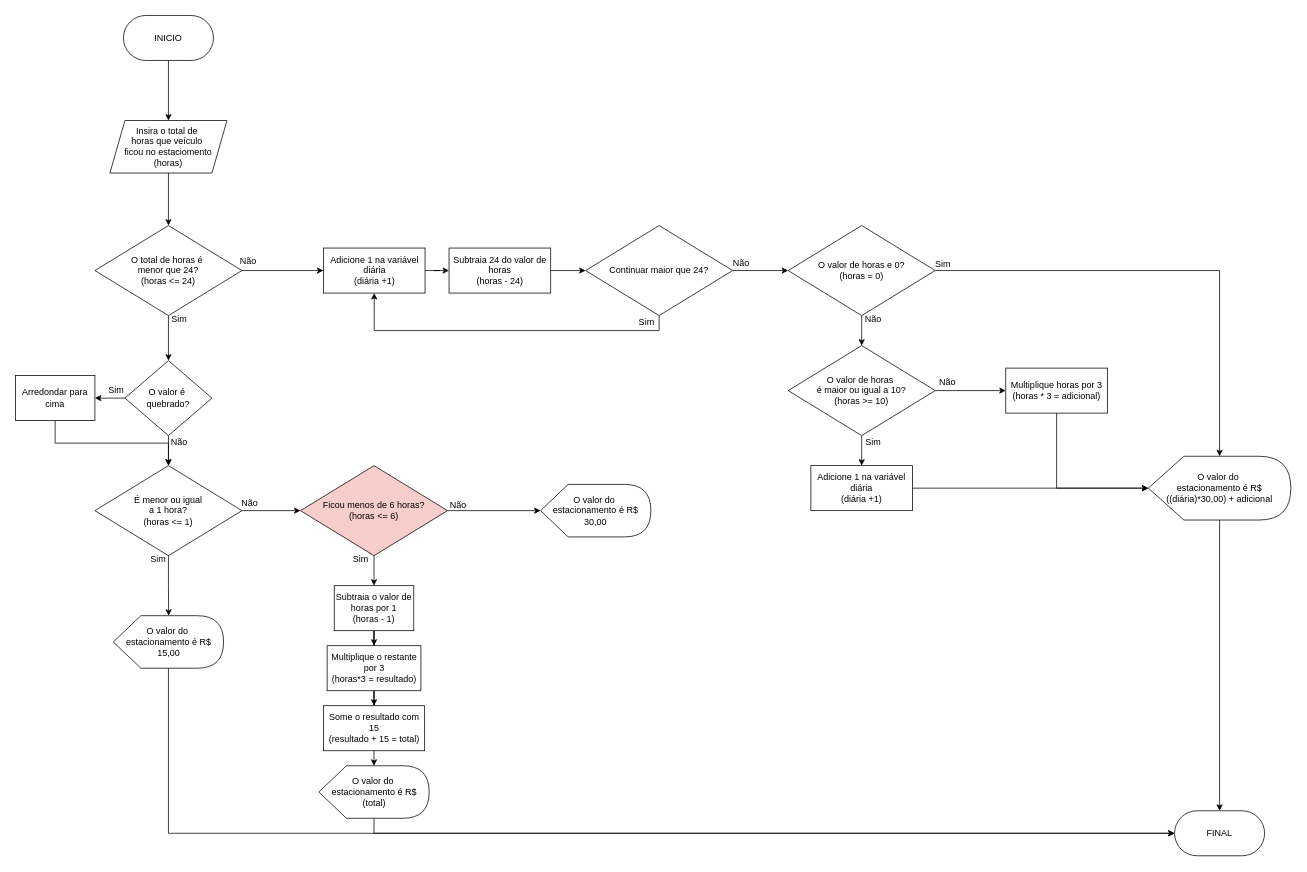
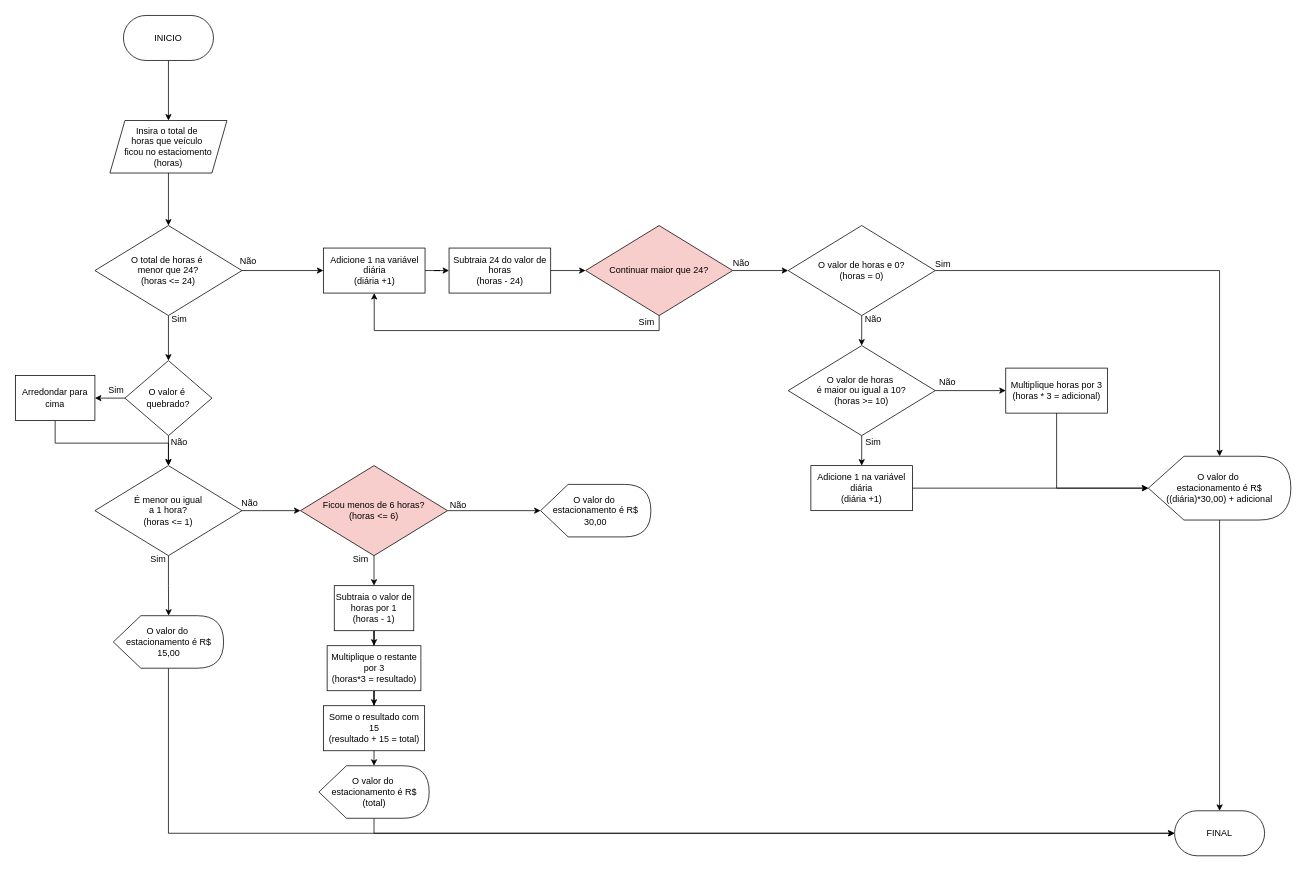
  <mxCell id="0" />
  <mxCell id="1" parent="0" />
  <mxCell id="2" style="edgeStyle=orthogonalEdgeStyle;rounded=0;orthogonalLoop=1;jettySize=auto;html=1;entryX=0.5;entryY=0;entryDx=0;entryDy=0;" edge="1" parent="1" source="3" target="6"><mxGeometry relative="1" as="geometry" /></mxCell>
  <mxCell id="3" value="INICIO" style="rounded=1;whiteSpace=wrap;html=1;arcSize=50;" vertex="1" parent="1"><mxGeometry x="164" y="20" width="120" height="60" as="geometry" /></mxCell>
  <mxCell id="4" value="FINAL" style="rounded=1;whiteSpace=wrap;html=1;arcSize=50;" vertex="1" parent="1"><mxGeometry x="1565" y="1080" width="120" height="60" as="geometry" /></mxCell>
  <mxCell id="5" style="edgeStyle=orthogonalEdgeStyle;rounded=0;orthogonalLoop=1;jettySize=auto;html=1;" edge="1" parent="1" source="6" target="37"><mxGeometry relative="1" as="geometry" /></mxCell>
  <mxCell id="6" value="Insira o total de&amp;nbsp;&lt;div&gt;horas que veículo&amp;nbsp;&lt;/div&gt;&lt;div&gt;ficou no estaciomento&lt;/div&gt;&lt;div&gt;(horas)&lt;/div&gt;" style="shape=parallelogram;perimeter=parallelogramPerimeter;whiteSpace=wrap;html=1;fixedSize=1;" vertex="1" parent="1"><mxGeometry x="146" y="160" width="156" height="70" as="geometry" /></mxCell>
  <mxCell id="7" style="edgeStyle=orthogonalEdgeStyle;rounded=0;orthogonalLoop=1;jettySize=auto;html=1;entryX=0;entryY=0.5;entryDx=0;entryDy=0;" edge="1" parent="1" source="8" target="16"><mxGeometry relative="1" as="geometry"><mxPoint x="430" y="680" as="targetPoint" /></mxGeometry></mxCell>
  <mxCell id="8" value="É menor ou igual&lt;div&gt;a 1 hora?&lt;/div&gt;&lt;div&gt;(horas &amp;lt;= 1)&lt;/div&gt;" style="rhombus;whiteSpace=wrap;html=1;" vertex="1" parent="1"><mxGeometry x="126" y="620" width="196" height="120" as="geometry" /></mxCell>
  <mxCell id="9" style="edgeStyle=orthogonalEdgeStyle;rounded=0;orthogonalLoop=1;jettySize=auto;html=1;entryX=0;entryY=0.5;entryDx=0;entryDy=0;" edge="1" parent="1" source="10" target="4"><mxGeometry relative="1" as="geometry"><Array as="points"><mxPoint x="224" y="1110" /></Array></mxGeometry></mxCell>
  <mxCell id="10" value="O valor do&amp;nbsp;&lt;div&gt;estacionamento é R$ 15,00&lt;/div&gt;" style="shape=display;whiteSpace=wrap;html=1;" vertex="1" parent="1"><mxGeometry x="150.5" y="820" width="147" height="70" as="geometry" /></mxCell>
  <mxCell id="11" style="edgeStyle=orthogonalEdgeStyle;rounded=0;orthogonalLoop=1;jettySize=auto;html=1;entryX=0;entryY=0;entryDx=73.75;entryDy=0;entryPerimeter=0;" edge="1" parent="1" source="8" target="10"><mxGeometry relative="1" as="geometry" /></mxCell>
  <mxCell id="12" value="Sim" style="text;html=1;align=center;verticalAlign=middle;resizable=0;points=[];autosize=1;strokeColor=none;fillColor=none;" vertex="1" parent="1"><mxGeometry x="190" y="730" width="40" height="30" as="geometry" /></mxCell>
  <mxCell id="13" value="Não" style="text;html=1;align=center;verticalAlign=middle;resizable=0;points=[];autosize=1;strokeColor=none;fillColor=none;" vertex="1" parent="1"><mxGeometry x="307" y="655" width="50" height="30" as="geometry" /></mxCell>
  <mxCell id="14" value="" style="edgeStyle=orthogonalEdgeStyle;rounded=0;orthogonalLoop=1;jettySize=auto;html=1;entryX=0;entryY=0.5;entryDx=0;entryDy=0;entryPerimeter=0;" edge="1" parent="1" source="16" target="19"><mxGeometry relative="1" as="geometry"><mxPoint x="695.5" y="680" as="targetPoint" /></mxGeometry></mxCell>
  <mxCell id="15" style="edgeStyle=orthogonalEdgeStyle;rounded=0;orthogonalLoop=1;jettySize=auto;html=1;entryX=0.5;entryY=0;entryDx=0;entryDy=0;" edge="1" parent="1" source="16" target="28"><mxGeometry relative="1" as="geometry"><mxPoint x="498" y="770" as="targetPoint" /></mxGeometry></mxCell>
  <mxCell id="16" value="Ficou menos de 6 horas?&lt;br&gt;(horas &amp;lt;= 6)" style="rhombus;whiteSpace=wrap;html=1;fillColor=#f8cecc;" vertex="1" parent="1"><mxGeometry x="400" y="620" width="196" height="120" as="geometry" /></mxCell>
  <mxCell id="17" value="Sim" style="text;html=1;align=center;verticalAlign=middle;resizable=0;points=[];autosize=1;strokeColor=none;fillColor=none;" vertex="1" parent="1"><mxGeometry x="460" y="730" width="40" height="30" as="geometry" /></mxCell>
  <mxCell id="18" value="Não" style="text;html=1;align=center;verticalAlign=middle;resizable=0;points=[];autosize=1;strokeColor=none;fillColor=none;" vertex="1" parent="1"><mxGeometry x="585" y="658" width="50" height="30" as="geometry" /></mxCell>
  <mxCell id="19" value="O valor do&amp;nbsp;&lt;div&gt;estacionamento é R$ 30,00&lt;/div&gt;" style="shape=display;whiteSpace=wrap;html=1;" vertex="1" parent="1"><mxGeometry x="720" y="645" width="147" height="70" as="geometry" /></mxCell>
  <mxCell id="20" style="edgeStyle=orthogonalEdgeStyle;rounded=0;orthogonalLoop=1;jettySize=auto;html=1;entryX=1;entryY=0.5;entryDx=0;entryDy=0;" edge="1" parent="1" source="22" target="24"><mxGeometry relative="1" as="geometry" /></mxCell>
  <mxCell id="21" style="edgeStyle=orthogonalEdgeStyle;rounded=0;orthogonalLoop=1;jettySize=auto;html=1;entryX=0.5;entryY=0;entryDx=0;entryDy=0;" edge="1" parent="1" source="22" target="8"><mxGeometry relative="1" as="geometry" /></mxCell>
  <mxCell id="22" value="O valor é&amp;nbsp;&lt;div&gt;quebrado?&lt;/div&gt;" style="rhombus;whiteSpace=wrap;html=1;rounded=0;" vertex="1" parent="1"><mxGeometry x="166" y="480" width="116" height="100" as="geometry" /></mxCell>
  <mxCell id="23" style="edgeStyle=orthogonalEdgeStyle;rounded=0;orthogonalLoop=1;jettySize=auto;html=1;" edge="1" parent="1" source="24" target="8"><mxGeometry relative="1" as="geometry" /></mxCell>
  <mxCell id="24" value="Arredondar para cima" style="rounded=0;whiteSpace=wrap;html=1;" vertex="1" parent="1"><mxGeometry x="20" y="500" width="106" height="60" as="geometry" /></mxCell>
  <mxCell id="25" value="Sim" style="text;html=1;align=center;verticalAlign=middle;resizable=0;points=[];autosize=1;strokeColor=none;fillColor=none;" vertex="1" parent="1"><mxGeometry x="134" y="505" width="40" height="30" as="geometry" /></mxCell>
  <mxCell id="26" value="Não" style="text;html=1;align=center;verticalAlign=middle;resizable=0;points=[];autosize=1;strokeColor=none;fillColor=none;" vertex="1" parent="1"><mxGeometry x="213" y="574" width="50" height="30" as="geometry" /></mxCell>
  <mxCell id="27" style="edgeStyle=orthogonalEdgeStyle;rounded=0;orthogonalLoop=1;jettySize=auto;html=1;" edge="1" parent="1" source="28" target="30"><mxGeometry relative="1" as="geometry" /></mxCell>
  <mxCell id="28" value="Subtraia o valor de horas por 1&lt;div&gt;(horas - 1)&lt;/div&gt;" style="rounded=0;whiteSpace=wrap;html=1;" vertex="1" parent="1"><mxGeometry x="445" y="780" width="106" height="60" as="geometry" /></mxCell>
  <mxCell id="29" style="edgeStyle=orthogonalEdgeStyle;rounded=0;orthogonalLoop=1;jettySize=auto;html=1;" edge="1" parent="1" source="30" target="31"><mxGeometry relative="1" as="geometry" /></mxCell>
  <mxCell id="30" value="Multiplique o restante por 3&lt;div&gt;(horas*3 = resultado)&lt;/div&gt;" style="rounded=0;whiteSpace=wrap;html=1;" vertex="1" parent="1"><mxGeometry x="435.5" y="860" width="125" height="60" as="geometry" /></mxCell>
  <mxCell id="31" value="Some o resultado com 15&lt;div&gt;(resultado + 15 = total)&lt;/div&gt;" style="rounded=0;whiteSpace=wrap;html=1;" vertex="1" parent="1"><mxGeometry x="430.5" y="940" width="135" height="60" as="geometry" /></mxCell>
  <mxCell id="32" style="edgeStyle=orthogonalEdgeStyle;rounded=0;orthogonalLoop=1;jettySize=auto;html=1;" edge="1" parent="1" source="33" target="4"><mxGeometry relative="1" as="geometry"><Array as="points"><mxPoint x="498" y="1110" /></Array></mxGeometry></mxCell>
  <mxCell id="33" value="O valor do&amp;nbsp;&lt;div&gt;estacionamento é R$ (total)&lt;/div&gt;" style="shape=display;whiteSpace=wrap;html=1;" vertex="1" parent="1"><mxGeometry x="424.5" y="1020" width="147" height="70" as="geometry" /></mxCell>
  <mxCell id="34" style="edgeStyle=orthogonalEdgeStyle;rounded=0;orthogonalLoop=1;jettySize=auto;html=1;entryX=0;entryY=0;entryDx=74.375;entryDy=0;entryPerimeter=0;" edge="1" parent="1" source="31" target="33"><mxGeometry relative="1" as="geometry" /></mxCell>
  <mxCell id="35" style="edgeStyle=orthogonalEdgeStyle;rounded=0;orthogonalLoop=1;jettySize=auto;html=1;entryX=0.5;entryY=0;entryDx=0;entryDy=0;" edge="1" parent="1" source="37" target="22"><mxGeometry relative="1" as="geometry" /></mxCell>
  <mxCell id="36" style="edgeStyle=orthogonalEdgeStyle;rounded=0;orthogonalLoop=1;jettySize=auto;html=1;entryX=0;entryY=0.5;entryDx=0;entryDy=0;" edge="1" parent="1" source="37" target="41"><mxGeometry relative="1" as="geometry"><mxPoint x="410" y="360" as="targetPoint" /></mxGeometry></mxCell>
  <mxCell id="37" value="O total de horas é&amp;nbsp;&lt;div&gt;menor que 24?&lt;/div&gt;&lt;div&gt;(horas &amp;lt;= 24)&lt;/div&gt;" style="rhombus;whiteSpace=wrap;html=1;" vertex="1" parent="1"><mxGeometry x="126" y="300" width="196" height="120" as="geometry" /></mxCell>
  <mxCell id="38" value="Sim" style="text;html=1;align=center;verticalAlign=middle;resizable=0;points=[];autosize=1;strokeColor=none;fillColor=none;" vertex="1" parent="1"><mxGeometry x="218" y="410" width="40" height="30" as="geometry" /></mxCell>
  <mxCell id="39" value="Não" style="text;html=1;align=center;verticalAlign=middle;resizable=0;points=[];autosize=1;strokeColor=none;fillColor=none;" vertex="1" parent="1"><mxGeometry x="305" y="333" width="50" height="30" as="geometry" /></mxCell>
  <mxCell id="40" style="edgeStyle=orthogonalEdgeStyle;rounded=0;orthogonalLoop=1;jettySize=auto;html=1;" edge="1" parent="1" source="41" target="43"><mxGeometry relative="1" as="geometry" /></mxCell>
  <mxCell id="41" value="Adicione 1 na variável diária&lt;div&gt;(diária +1)&lt;/div&gt;" style="rounded=0;whiteSpace=wrap;html=1;" vertex="1" parent="1"><mxGeometry x="430.5" y="330" width="135.5" height="60" as="geometry" /></mxCell>
  <mxCell id="42" style="edgeStyle=orthogonalEdgeStyle;rounded=0;orthogonalLoop=1;jettySize=auto;html=1;entryX=0;entryY=0.5;entryDx=0;entryDy=0;" edge="1" parent="1" source="43" target="46"><mxGeometry relative="1" as="geometry" /></mxCell>
  <mxCell id="43" value="Subtraia 24 do valor de horas&lt;div&gt;(horas - 24)&lt;/div&gt;" style="rounded=0;whiteSpace=wrap;html=1;" vertex="1" parent="1"><mxGeometry x="598" y="330" width="135.5" height="60" as="geometry" /></mxCell>
  <mxCell id="44" style="edgeStyle=orthogonalEdgeStyle;rounded=0;orthogonalLoop=1;jettySize=auto;html=1;entryX=0.5;entryY=1;entryDx=0;entryDy=0;" edge="1" parent="1" source="46" target="41"><mxGeometry relative="1" as="geometry"><mxPoint x="878" y="510" as="targetPoint" /><Array as="points"><mxPoint x="878" y="440" /><mxPoint x="498" y="440" /></Array></mxGeometry></mxCell>
  <mxCell id="45" style="edgeStyle=orthogonalEdgeStyle;rounded=0;orthogonalLoop=1;jettySize=auto;html=1;entryX=0;entryY=0.5;entryDx=0;entryDy=0;" edge="1" parent="1" source="46" target="51"><mxGeometry relative="1" as="geometry"><mxPoint x="1040" y="360" as="targetPoint" /></mxGeometry></mxCell>
- <mxCell id="46" value="Continuar maior que 24?" style="rhombus;whiteSpace=wrap;html=1;" vertex="1" parent="1"><mxGeometry x="780" y="300" width="196" height="120" as="geometry" /></mxCell>
+ <mxCell id="46" value="Continuar maior que 24?" style="rhombus;whiteSpace=wrap;html=1;fillColor=#f8cecc;" vertex="1" parent="1"><mxGeometry x="780" y="300" width="196" height="120" as="geometry" /></mxCell>
  <mxCell id="47" style="edgeStyle=orthogonalEdgeStyle;rounded=0;orthogonalLoop=1;jettySize=auto;html=1;entryX=0.5;entryY=0;entryDx=0;entryDy=0;" edge="1" parent="1" source="48" target="4"><mxGeometry relative="1" as="geometry"><mxPoint x="1864" y="760" as="sourcePoint" /><Array as="points" /></mxGeometry></mxCell>
  <mxCell id="48" value="O valor do&amp;nbsp;&lt;div&gt;estacionamento é R$ ((diária)*30,00) + adicional&lt;/div&gt;" style="shape=display;whiteSpace=wrap;html=1;" vertex="1" parent="1"><mxGeometry x="1530" y="607.5" width="190" height="85" as="geometry" /></mxCell>
  <mxCell id="49" style="edgeStyle=orthogonalEdgeStyle;rounded=0;orthogonalLoop=1;jettySize=auto;html=1;" edge="1" parent="1" source="51" target="48"><mxGeometry relative="1" as="geometry" /></mxCell>
  <mxCell id="50" style="edgeStyle=orthogonalEdgeStyle;rounded=0;orthogonalLoop=1;jettySize=auto;html=1;entryX=0.5;entryY=0;entryDx=0;entryDy=0;" edge="1" parent="1" source="51" target="57"><mxGeometry relative="1" as="geometry"><mxPoint x="1148" y="610" as="targetPoint" /></mxGeometry></mxCell>
  <mxCell id="51" value="O valor de horas e 0?&lt;div&gt;(horas = 0)&lt;/div&gt;" style="rhombus;whiteSpace=wrap;html=1;" vertex="1" parent="1"><mxGeometry x="1050" y="300" width="196" height="120" as="geometry" /></mxCell>
  <mxCell id="52" value="Não" style="text;html=1;align=center;verticalAlign=middle;resizable=0;points=[];autosize=1;strokeColor=none;fillColor=none;" vertex="1" parent="1"><mxGeometry x="962" y="335" width="50" height="30" as="geometry" /></mxCell>
  <mxCell id="53" value="Sim" style="text;html=1;align=center;verticalAlign=middle;resizable=0;points=[];autosize=1;strokeColor=none;fillColor=none;" vertex="1" parent="1"><mxGeometry x="841" y="414" width="40" height="30" as="geometry" /></mxCell>
  <mxCell id="54" value="Sim" style="text;html=1;align=center;verticalAlign=middle;resizable=0;points=[];autosize=1;strokeColor=none;fillColor=none;" vertex="1" parent="1"><mxGeometry x="1236" y="337" width="40" height="30" as="geometry" /></mxCell>
  <mxCell id="55" style="edgeStyle=orthogonalEdgeStyle;rounded=0;orthogonalLoop=1;jettySize=auto;html=1;entryX=0.5;entryY=0;entryDx=0;entryDy=0;" edge="1" parent="1" source="57" target="59"><mxGeometry relative="1" as="geometry" /></mxCell>
  <mxCell id="56" style="edgeStyle=orthogonalEdgeStyle;rounded=0;orthogonalLoop=1;jettySize=auto;html=1;" edge="1" parent="1" source="57" target="61"><mxGeometry relative="1" as="geometry" /></mxCell>
  <mxCell id="57" value="O valor de horas&amp;nbsp;&lt;div&gt;é maior ou igual a 10?&lt;div&gt;(horas &amp;gt;= 10)&lt;/div&gt;&lt;/div&gt;" style="rhombus;whiteSpace=wrap;html=1;" vertex="1" parent="1"><mxGeometry x="1050" y="460" width="196" height="120" as="geometry" /></mxCell>
  <mxCell id="58" value="Sim" style="text;html=1;align=center;verticalAlign=middle;resizable=0;points=[];autosize=1;strokeColor=none;fillColor=none;" vertex="1" parent="1"><mxGeometry x="1143" y="574" width="40" height="30" as="geometry" /></mxCell>
  <mxCell id="59" value="Adicione 1 na variável diária&lt;div&gt;(diária +1)&lt;/div&gt;" style="rounded=0;whiteSpace=wrap;html=1;" vertex="1" parent="1"><mxGeometry x="1080.25" y="620" width="135.5" height="60" as="geometry" /></mxCell>
  <mxCell id="60" style="edgeStyle=orthogonalEdgeStyle;rounded=0;orthogonalLoop=1;jettySize=auto;html=1;entryX=0;entryY=0.5;entryDx=0;entryDy=0;entryPerimeter=0;" edge="1" parent="1" source="59" target="48"><mxGeometry relative="1" as="geometry" /></mxCell>
  <mxCell id="61" value="Multiplique horas por 3&lt;div&gt;(horas * 3 = adicional)&lt;/div&gt;" style="rounded=0;whiteSpace=wrap;html=1;" vertex="1" parent="1"><mxGeometry x="1340" y="490" width="135.5" height="60" as="geometry" /></mxCell>
  <mxCell id="62" value="Não" style="text;html=1;align=center;verticalAlign=middle;resizable=0;points=[];autosize=1;strokeColor=none;fillColor=none;" vertex="1" parent="1"><mxGeometry x="1138" y="410" width="50" height="30" as="geometry" /></mxCell>
  <mxCell id="63" style="edgeStyle=orthogonalEdgeStyle;rounded=0;orthogonalLoop=1;jettySize=auto;html=1;entryX=0;entryY=0.5;entryDx=0;entryDy=0;entryPerimeter=0;" edge="1" parent="1" source="61" target="48"><mxGeometry relative="1" as="geometry"><Array as="points"><mxPoint x="1408" y="650" /></Array></mxGeometry></mxCell>
  <mxCell id="64" value="Não" style="text;html=1;align=center;verticalAlign=middle;resizable=0;points=[];autosize=1;strokeColor=none;fillColor=none;" vertex="1" parent="1"><mxGeometry x="1237" y="494" width="50" height="30" as="geometry" /></mxCell>
